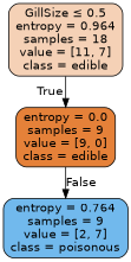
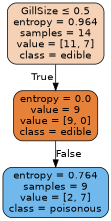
  digraph {
    node [color=black fontname=helvetica shape=box style="filled, rounded"]
    edge [fontname=helvetica labeldistance=2.5]
-   n1 [fillcolor="#e581395d" label=<GillSize &le; 0.5<br/>entropy = 0.964<br/>samples = 18<br/>value = [11, 7]<br/>class = edible>]
-   n2 [fillcolor="#e58139ff" label=<entropy = 0.0<br/>samples = 9<br/>value = [9, 0]<br/>class = edible>]
+   n1 [fillcolor="#e581395d" label=<GillSize &le; 0.5<br/>entropy = 0.964<br/>samples = 14<br/>value = [11, 7]<br/>class = edible>]
+   n2 [fillcolor="#e58139ff" label=<entropy = 0.0<br/>value = 9<br/>value = [9, 0]<br/>class = edible>]
    n3 [fillcolor="#399de5b6" label=<entropy = 0.764<br/>samples = 9<br/>value = [2, 7]<br/>class = poisonous>]
    n1 -> n2 [headlabel=True labelangle=45]
    n2 -> n3 [headlabel=False labelangle=-45]
  }
